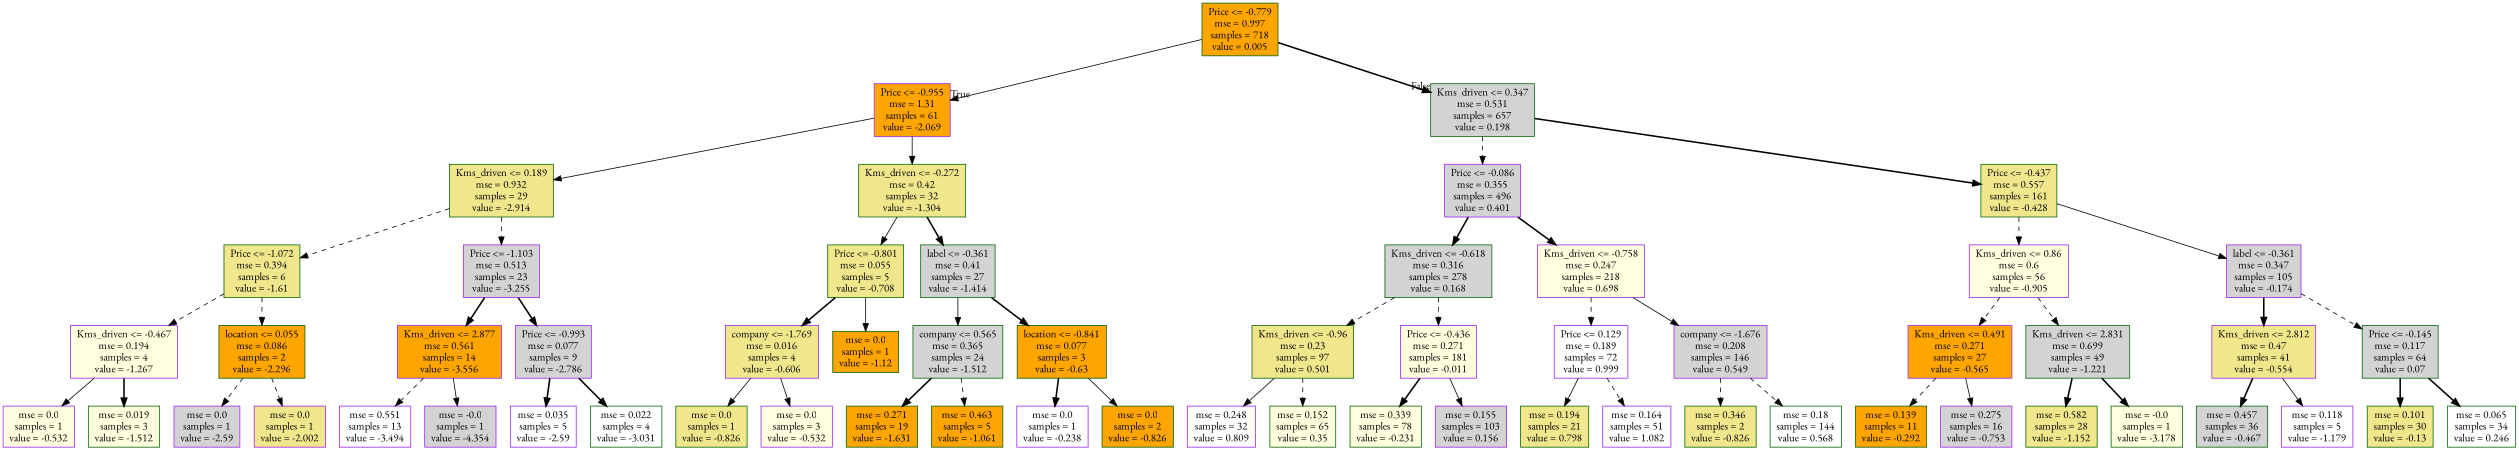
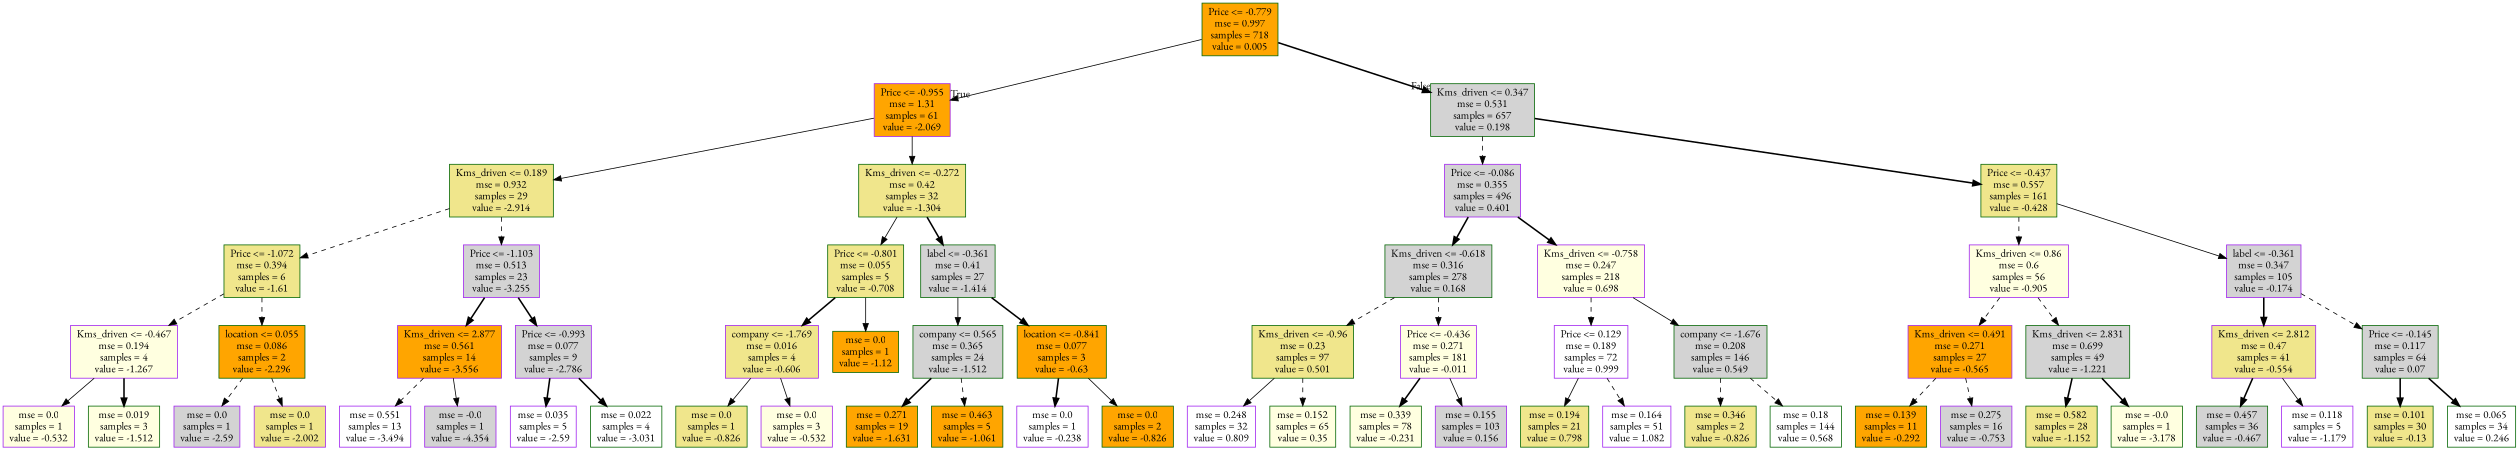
  digraph {
    fontname="EB Garamond"
    node [color=darkgreen fillcolor=lightgrey fontname="EB Garamond" shape=box style=filled]
    edge [fontname="EB Garamond" style=dashed]
    n1 [fillcolor=orange label="Price <= -0.779\nmse = 0.997\nsamples = 718\nvalue = 0.005"]
    n2 [color=purple fillcolor=orange label="Price <= -0.955\nmse = 1.31\nsamples = 61\nvalue = -2.069"]
    n3 [label="Kms_driven <= 0.347\nmse = 0.531\nsamples = 657\nvalue = 0.198"]
    n4 [fillcolor=khaki label="Kms_driven <= 0.189\nmse = 0.932\nsamples = 29\nvalue = -2.914"]
    n5 [fillcolor=khaki label="Kms_driven <= -0.272\nmse = 0.42\nsamples = 32\nvalue = -1.304"]
    n6 [color=purple label="Price <= -0.086\nmse = 0.355\nsamples = 496\nvalue = 0.401"]
    n7 [fillcolor=khaki label="Price <= -0.437\nmse = 0.557\nsamples = 161\nvalue = -0.428"]
    n8 [fillcolor=khaki label="Price <= -1.072\nmse = 0.394\nsamples = 6\nvalue = -1.61"]
    n9 [color=purple label="Price <= -1.103\nmse = 0.513\nsamples = 23\nvalue = -3.255"]
    n10 [fillcolor=khaki label="Price <= -0.801\nmse = 0.055\nsamples = 5\nvalue = -0.708"]
    n11 [label="label <= -0.361\nmse = 0.41\nsamples = 27\nvalue = -1.414"]
    n12 [color=purple fillcolor=lightyellow label="Kms_driven <= -0.467\nmse = 0.194\nsamples = 4\nvalue = -1.267"]
    n13 [fillcolor=orange label="location <= 0.055\nmse = 0.086\nsamples = 2\nvalue = -2.296"]
    n14 [color=purple fillcolor=orange label="Kms_driven <= 2.877\nmse = 0.561\nsamples = 14\nvalue = -3.556"]
    n15 [color=purple label="Price <= -0.993\nmse = 0.077\nsamples = 9\nvalue = -2.786"]
    n16 [color=purple fillcolor=lightyellow label="mse = 0.0\nsamples = 1\nvalue = -0.532"]
    n17 [fillcolor=lightyellow label="mse = 0.019\nsamples = 3\nvalue = -1.512"]
    n18 [color=purple label="mse = 0.0\nsamples = 1\nvalue = -2.59"]
    n19 [color=purple fillcolor=khaki label="mse = 0.0\nsamples = 1\nvalue = -2.002"]
    n20 [color=purple fillcolor=white label="mse = 0.551\nsamples = 13\nvalue = -3.494"]
    n21 [color=purple label="mse = -0.0\nsamples = 1\nvalue = -4.354"]
    n22 [color=purple fillcolor=white label="mse = 0.035\nsamples = 5\nvalue = -2.59"]
    n23 [fillcolor=white label="mse = 0.022\nsamples = 4\nvalue = -3.031"]
    n24 [color=purple fillcolor=khaki label="company <= -1.769\nmse = 0.016\nsamples = 4\nvalue = -0.606"]
    n25 [fillcolor=orange label="mse = 0.0\nsamples = 1\nvalue = -1.12"]
    n26 [label="company <= 0.565\nmse = 0.365\nsamples = 24\nvalue = -1.512"]
    n27 [fillcolor=orange label="location <= -0.841\nmse = 0.077\nsamples = 3\nvalue = -0.63"]
    n28 [fillcolor=khaki label="mse = 0.0\nsamples = 1\nvalue = -0.826"]
    n29 [color=purple fillcolor=lightyellow label="mse = 0.0\nsamples = 3\nvalue = -0.532"]
    n30 [fillcolor=orange label="mse = 0.271\nsamples = 19\nvalue = -1.631"]
    n31 [fillcolor=orange label="mse = 0.463\nsamples = 5\nvalue = -1.061"]
    n32 [color=purple fillcolor=white label="mse = 0.0\nsamples = 1\nvalue = -0.238"]
    n33 [fillcolor=orange label="mse = 0.0\nsamples = 2\nvalue = -0.826"]
    n34 [label="Kms_driven <= -0.618\nmse = 0.316\nsamples = 278\nvalue = 0.168"]
    n35 [color=purple fillcolor=lightyellow label="Kms_driven <= -0.758\nmse = 0.247\nsamples = 218\nvalue = 0.698"]
    n36 [color=purple fillcolor=lightyellow label="Kms_driven <= 0.86\nmse = 0.6\nsamples = 56\nvalue = -0.905"]
    n37 [color=purple label="label <= -0.361\nmse = 0.347\nsamples = 105\nvalue = -0.174"]
    n38 [fillcolor=khaki label="Kms_driven <= -0.96\nmse = 0.23\nsamples = 97\nvalue = 0.501"]
    n39 [color=purple fillcolor=lightyellow label="Price <= -0.436\nmse = 0.271\nsamples = 181\nvalue = -0.011"]
    n40 [color=purple fillcolor=white label="Price <= 0.129\nmse = 0.189\nsamples = 72\nvalue = 0.999"]
-   n41 [color=purple label="company <= -1.676\nmse = 0.208\nsamples = 146\nvalue = 0.549"]
+   n41 [label="company <= -1.676\nmse = 0.208\nsamples = 146\nvalue = 0.549"]
    n42 [color=purple fillcolor=white label="mse = 0.248\nsamples = 32\nvalue = 0.809"]
    n43 [fillcolor=lightyellow label="mse = 0.152\nsamples = 65\nvalue = 0.35"]
    n44 [fillcolor=lightyellow label="mse = 0.339\nsamples = 78\nvalue = -0.231"]
    n45 [color=purple label="mse = 0.155\nsamples = 103\nvalue = 0.156"]
    n46 [fillcolor=khaki label="mse = 0.194\nsamples = 21\nvalue = 0.798"]
    n47 [color=purple fillcolor=white label="mse = 0.164\nsamples = 51\nvalue = 1.082"]
    n48 [fillcolor=khaki label="mse = 0.346\nsamples = 2\nvalue = -0.826"]
    n49 [fillcolor=white label="mse = 0.18\nsamples = 144\nvalue = 0.568"]
    n50 [color=purple fillcolor=orange label="Kms_driven <= 0.491\nmse = 0.271\nsamples = 27\nvalue = -0.565"]
    n51 [label="Kms_driven <= 2.831\nmse = 0.699\nsamples = 49\nvalue = -1.221"]
    n52 [color=purple fillcolor=khaki label="Kms_driven <= 2.812\nmse = 0.47\nsamples = 41\nvalue = -0.554"]
    n53 [label="Price <= -0.145\nmse = 0.117\nsamples = 64\nvalue = 0.07"]
    n54 [fillcolor=orange label="mse = 0.139\nsamples = 11\nvalue = -0.292"]
    n55 [color=purple label="mse = 0.275\nsamples = 16\nvalue = -0.753"]
    n56 [fillcolor=khaki label="mse = 0.582\nsamples = 28\nvalue = -1.152"]
    n57 [fillcolor=lightyellow label="mse = -0.0\nsamples = 1\nvalue = -3.178"]
    n58 [label="mse = 0.457\nsamples = 36\nvalue = -0.467"]
    n59 [color=purple fillcolor=white label="mse = 0.118\nsamples = 5\nvalue = -1.179"]
    n60 [fillcolor=khaki label="mse = 0.101\nsamples = 30\nvalue = -0.13"]
    n61 [fillcolor=white label="mse = 0.065\nsamples = 34\nvalue = 0.246"]
    n1 -> n2 [headlabel=True labelangle=45 labeldistance=2.5 style=solid]
    n1 -> n3 [headlabel=False labelangle=-45 labeldistance=2.5 style=bold]
    n2 -> n4 [style=solid]
    n2 -> n5 [style=solid]
    n3 -> n6
    n3 -> n7 [style=bold]
    n4 -> n8
    n4 -> n9
    n5 -> n10 [style=solid]
    n5 -> n11 [style=bold]
    n6 -> n34 [style=bold]
    n6 -> n35 [style=bold]
    n7 -> n36
    n7 -> n37 [style=solid]
    n8 -> n12
    n8 -> n13
    n9 -> n14 [style=bold]
    n9 -> n15 [style=bold]
    n10 -> n24 [style=bold]
    n10 -> n25 [style=solid]
    n11 -> n26 [style=solid]
    n11 -> n27 [style=bold]
    n12 -> n16 [style=solid]
    n12 -> n17 [style=bold]
    n13 -> n18
    n13 -> n19
    n14 -> n20
    n14 -> n21 [style=solid]
    n15 -> n22 [style=bold]
    n15 -> n23 [style=bold]
    n24 -> n28 [style=solid]
    n24 -> n29 [style=solid]
    n26 -> n30 [style=bold]
    n26 -> n31
    n27 -> n32 [style=bold]
    n27 -> n33 [style=solid]
    n34 -> n38
    n34 -> n39
    n35 -> n40
    n35 -> n41 [style=solid]
    n36 -> n50
    n36 -> n51
    n37 -> n52 [style=bold]
    n37 -> n53
    n38 -> n42 [style=solid]
    n38 -> n43
    n39 -> n44 [style=bold]
    n39 -> n45 [style=solid]
    n40 -> n46 [style=solid]
    n40 -> n47
    n41 -> n48
    n41 -> n49
    n50 -> n54
-   n50 -> n55 [style=solid]
+   n50 -> n55
    n51 -> n56 [style=bold]
    n51 -> n57 [style=bold]
    n52 -> n58 [style=bold]
    n52 -> n59 [style=solid]
    n53 -> n60 [style=bold]
    n53 -> n61 [style=bold]
  }
